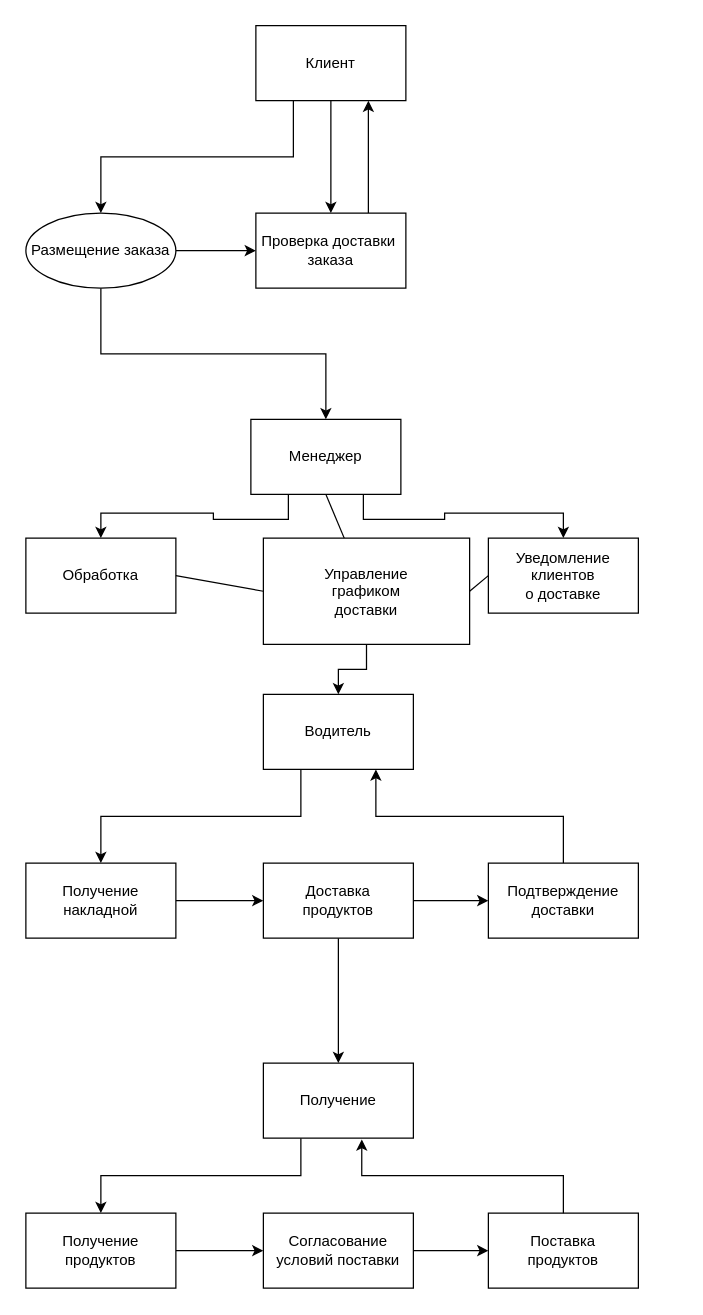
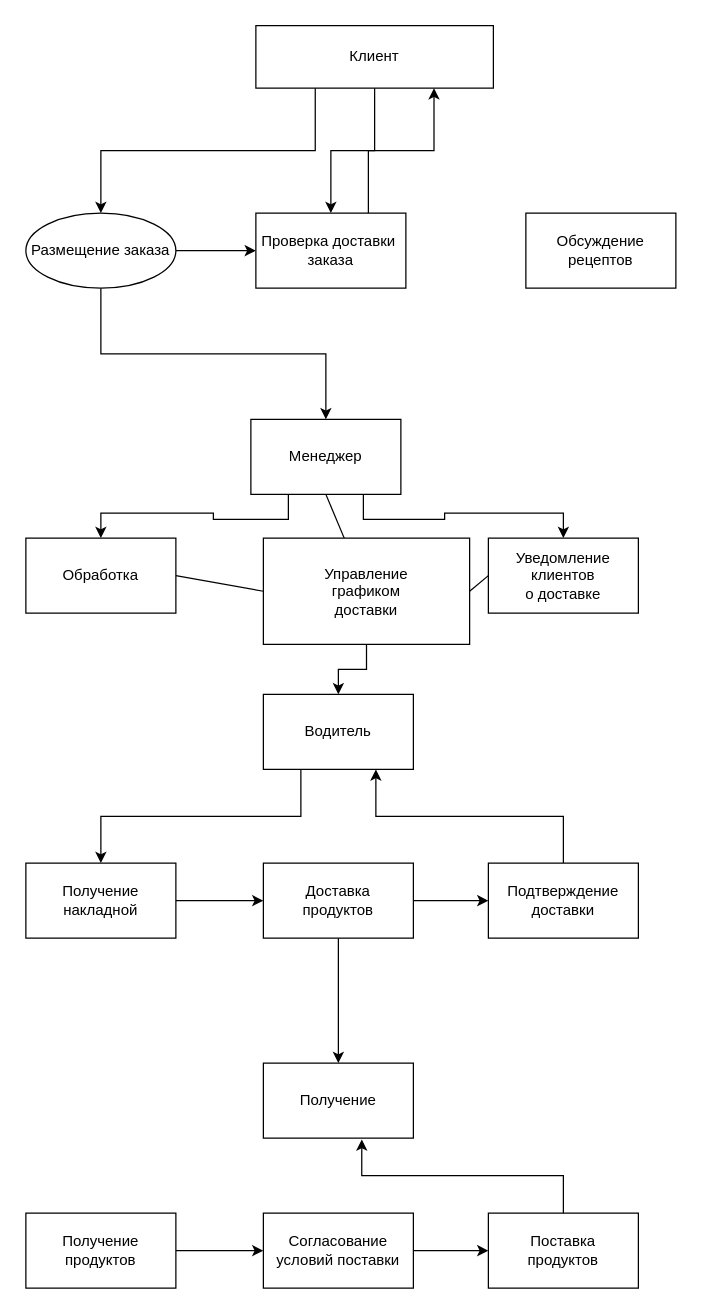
  <mxCell id="0" />
  <mxCell id="1" parent="0" />
  <mxCell id="2" style="edgeStyle=orthogonalEdgeStyle;rounded=0;orthogonalLoop=1;jettySize=auto;html=1;exitX=0.25;exitY=1;exitDx=0;exitDy=0;entryX=0.5;entryY=0;entryDx=0;entryDy=0;" edge="1" parent="1" source="4" target="7"><mxGeometry relative="1" as="geometry" /></mxCell>
  <mxCell id="3" style="edgeStyle=orthogonalEdgeStyle;rounded=0;orthogonalLoop=1;jettySize=auto;html=1;exitX=0.5;exitY=1;exitDx=0;exitDy=0;" edge="1" parent="1" source="4" target="9"><mxGeometry relative="1" as="geometry" /></mxCell>
- <mxCell id="4" value="Клиент" style="rounded=0;whiteSpace=wrap;html=1;" vertex="1" parent="1"><mxGeometry x="204" y="20" width="120" height="60" as="geometry" /></mxCell>
+ <mxCell id="4" value="Клиент" style="rounded=0;whiteSpace=wrap;html=1;" vertex="1" parent="1"><mxGeometry x="204" y="20" width="190" height="50" as="geometry" /></mxCell>
  <mxCell id="5" style="edgeStyle=orthogonalEdgeStyle;rounded=0;orthogonalLoop=1;jettySize=auto;html=1;exitX=1;exitY=0.5;exitDx=0;exitDy=0;entryX=0;entryY=0.5;entryDx=0;entryDy=0;" edge="1" parent="1" source="7" target="9"><mxGeometry relative="1" as="geometry" /></mxCell>
  <mxCell id="6" style="edgeStyle=orthogonalEdgeStyle;rounded=0;orthogonalLoop=1;jettySize=auto;html=1;exitX=0.5;exitY=1;exitDx=0;exitDy=0;entryX=0.5;entryY=0;entryDx=0;entryDy=0;" edge="1" parent="1" source="7" target="13"><mxGeometry relative="1" as="geometry" /></mxCell>
  <mxCell id="7" value="Размещение заказа" style="ellipse;whiteSpace=wrap;html=1;" vertex="1" parent="1"><mxGeometry x="20" y="170" width="120" height="60" as="geometry" /></mxCell>
  <mxCell id="8" style="edgeStyle=orthogonalEdgeStyle;rounded=0;orthogonalLoop=1;jettySize=auto;html=1;exitX=0.75;exitY=0;exitDx=0;exitDy=0;entryX=0.75;entryY=1;entryDx=0;entryDy=0;" edge="1" parent="1" source="9" target="4"><mxGeometry relative="1" as="geometry" /></mxCell>
  <mxCell id="9" value="Проверка доставки &#10;заказа" style="rounded=0;whiteSpace=wrap;html=1;" vertex="1" parent="1"><mxGeometry x="204" y="170" width="120" height="60" as="geometry" /></mxCell>
+ <mxCell id="10" value="Обсуждение&#10;рецептов" style="rounded=0;whiteSpace=wrap;html=1;" vertex="1" parent="1"><mxGeometry x="420" y="170" width="120" height="60" as="geometry" /></mxCell>
  <mxCell id="11" style="edgeStyle=orthogonalEdgeStyle;rounded=0;orthogonalLoop=1;jettySize=auto;html=1;exitX=0.75;exitY=1;exitDx=0;exitDy=0;" edge="1" parent="1" source="13" target="15"><mxGeometry relative="1" as="geometry" /></mxCell>
  <mxCell id="12" style="edgeStyle=orthogonalEdgeStyle;rounded=0;orthogonalLoop=1;jettySize=auto;html=1;exitX=0.25;exitY=1;exitDx=0;exitDy=0;entryX=0.5;entryY=0;entryDx=0;entryDy=0;" edge="1" parent="1" source="13" target="14"><mxGeometry relative="1" as="geometry" /></mxCell>
  <mxCell id="13" value="Менеджер" style="rounded=0;whiteSpace=wrap;html=1;" vertex="1" parent="1"><mxGeometry x="200" y="335" width="120" height="60" as="geometry" /></mxCell>
  <mxCell id="14" value="Обработка" style="rounded=0;whiteSpace=wrap;html=1;" vertex="1" parent="1"><mxGeometry x="20" y="430" width="120" height="60" as="geometry" /></mxCell>
  <mxCell id="15" value="Уведомление клиентов&#10;о доставке" style="rounded=0;whiteSpace=wrap;html=1;" vertex="1" parent="1"><mxGeometry x="390" y="430" width="120" height="60" as="geometry" /></mxCell>
  <mxCell id="16" value="" style="edgeStyle=orthogonalEdgeStyle;rounded=0;orthogonalLoop=1;jettySize=auto;html=1;" edge="1" parent="1" source="17" target="20"><mxGeometry relative="1" as="geometry" /></mxCell>
  <mxCell id="17" value="Управление&#10;графиком&#10;доставки" style="rounded=0;whiteSpace=wrap;html=1;" vertex="1" parent="1"><mxGeometry x="210" y="430" width="165" height="85" as="geometry" /></mxCell>
  <mxCell id="18" value="" style="endArrow=none;html=1;rounded=0;entryX=0.5;entryY=1;entryDx=0;entryDy=0;" edge="1" parent="1" source="17" target="13"><mxGeometry width="50" height="50" relative="1" as="geometry"><mxPoint x="270" y="500" as="sourcePoint" /><mxPoint x="320" y="450" as="targetPoint" /></mxGeometry></mxCell>
  <mxCell id="19" style="edgeStyle=orthogonalEdgeStyle;rounded=0;orthogonalLoop=1;jettySize=auto;html=1;exitX=0.25;exitY=1;exitDx=0;exitDy=0;entryX=0.5;entryY=0;entryDx=0;entryDy=0;" edge="1" parent="1" source="20" target="27"><mxGeometry relative="1" as="geometry" /></mxCell>
  <mxCell id="20" value="Водитель" style="rounded=0;whiteSpace=wrap;html=1;" vertex="1" parent="1"><mxGeometry x="210" y="555" width="120" height="60" as="geometry" /></mxCell>
  <mxCell id="21" style="edgeStyle=orthogonalEdgeStyle;rounded=0;orthogonalLoop=1;jettySize=auto;html=1;exitX=0.5;exitY=0;exitDx=0;exitDy=0;entryX=0.75;entryY=1;entryDx=0;entryDy=0;" edge="1" parent="1" source="22" target="20"><mxGeometry relative="1" as="geometry" /></mxCell>
  <mxCell id="22" value="Подтверждение&#10;доставки" style="rounded=0;whiteSpace=wrap;html=1;" vertex="1" parent="1"><mxGeometry x="390" y="690" width="120" height="60" as="geometry" /></mxCell>
  <mxCell id="23" style="edgeStyle=orthogonalEdgeStyle;rounded=0;orthogonalLoop=1;jettySize=auto;html=1;exitX=0.5;exitY=1;exitDx=0;exitDy=0;entryX=0.5;entryY=0;entryDx=0;entryDy=0;" edge="1" parent="1" source="25" target="29"><mxGeometry relative="1" as="geometry" /></mxCell>
  <mxCell id="24" style="edgeStyle=orthogonalEdgeStyle;rounded=0;orthogonalLoop=1;jettySize=auto;html=1;exitX=1;exitY=0.5;exitDx=0;exitDy=0;entryX=0;entryY=0.5;entryDx=0;entryDy=0;" edge="1" parent="1" source="25" target="22"><mxGeometry relative="1" as="geometry" /></mxCell>
  <mxCell id="25" value="Доставка&#10;продуктов" style="rounded=0;whiteSpace=wrap;html=1;" vertex="1" parent="1"><mxGeometry x="210" y="690" width="120" height="60" as="geometry" /></mxCell>
  <mxCell id="26" style="edgeStyle=orthogonalEdgeStyle;rounded=0;orthogonalLoop=1;jettySize=auto;html=1;exitX=1;exitY=0.5;exitDx=0;exitDy=0;entryX=0;entryY=0.5;entryDx=0;entryDy=0;" edge="1" parent="1" source="27" target="25"><mxGeometry relative="1" as="geometry" /></mxCell>
  <mxCell id="27" value="Получение&#10;накладной" style="rounded=0;whiteSpace=wrap;html=1;" vertex="1" parent="1"><mxGeometry x="20" y="690" width="120" height="60" as="geometry" /></mxCell>
- <mxCell id="28" style="edgeStyle=orthogonalEdgeStyle;rounded=0;orthogonalLoop=1;jettySize=auto;html=1;exitX=0.25;exitY=1;exitDx=0;exitDy=0;entryX=0.5;entryY=0;entryDx=0;entryDy=0;" edge="1" parent="1" source="29" target="34"><mxGeometry relative="1" as="geometry" /></mxCell>
  <mxCell id="29" value="Получение" style="rounded=0;whiteSpace=wrap;html=1;" vertex="1" parent="1"><mxGeometry x="210" y="850" width="120" height="60" as="geometry" /></mxCell>
  <mxCell id="30" value="Поставка&#10;продуктов" style="rounded=0;whiteSpace=wrap;html=1;" vertex="1" parent="1"><mxGeometry x="390" y="970" width="120" height="60" as="geometry" /></mxCell>
  <mxCell id="31" style="edgeStyle=orthogonalEdgeStyle;rounded=0;orthogonalLoop=1;jettySize=auto;html=1;exitX=1;exitY=0.5;exitDx=0;exitDy=0;entryX=0;entryY=0.5;entryDx=0;entryDy=0;" edge="1" parent="1" source="32" target="30"><mxGeometry relative="1" as="geometry" /></mxCell>
  <mxCell id="32" value="Согласование&#10;условий поставки" style="rounded=0;whiteSpace=wrap;html=1;" vertex="1" parent="1"><mxGeometry x="210" y="970" width="120" height="60" as="geometry" /></mxCell>
  <mxCell id="33" style="edgeStyle=orthogonalEdgeStyle;rounded=0;orthogonalLoop=1;jettySize=auto;html=1;exitX=1;exitY=0.5;exitDx=0;exitDy=0;" edge="1" parent="1" source="34" target="32"><mxGeometry relative="1" as="geometry" /></mxCell>
  <mxCell id="34" value="Получение&#10;продуктов" style="rounded=0;whiteSpace=wrap;html=1;" vertex="1" parent="1"><mxGeometry x="20" y="970" width="120" height="60" as="geometry" /></mxCell>
  <mxCell id="35" value="" style="endArrow=none;html=1;rounded=0;exitX=1;exitY=0.5;exitDx=0;exitDy=0;entryX=0;entryY=0.5;entryDx=0;entryDy=0;" edge="1" parent="1" source="14" target="17"><mxGeometry width="50" height="50" relative="1" as="geometry"><mxPoint x="250" y="450" as="sourcePoint" /><mxPoint x="300" y="400" as="targetPoint" /></mxGeometry></mxCell>
  <mxCell id="36" value="" style="endArrow=none;html=1;rounded=0;exitX=1;exitY=0.5;exitDx=0;exitDy=0;entryX=0;entryY=0.5;entryDx=0;entryDy=0;" edge="1" parent="1" source="17" target="15"><mxGeometry width="50" height="50" relative="1" as="geometry"><mxPoint x="150" y="470" as="sourcePoint" /><mxPoint x="220" y="470" as="targetPoint" /></mxGeometry></mxCell>
  <mxCell id="37" style="edgeStyle=orthogonalEdgeStyle;rounded=0;orthogonalLoop=1;jettySize=auto;html=1;exitX=0.5;exitY=0;exitDx=0;exitDy=0;entryX=0.656;entryY=1.017;entryDx=0;entryDy=0;entryPerimeter=0;" edge="1" parent="1" source="30" target="29"><mxGeometry relative="1" as="geometry" /></mxCell>
